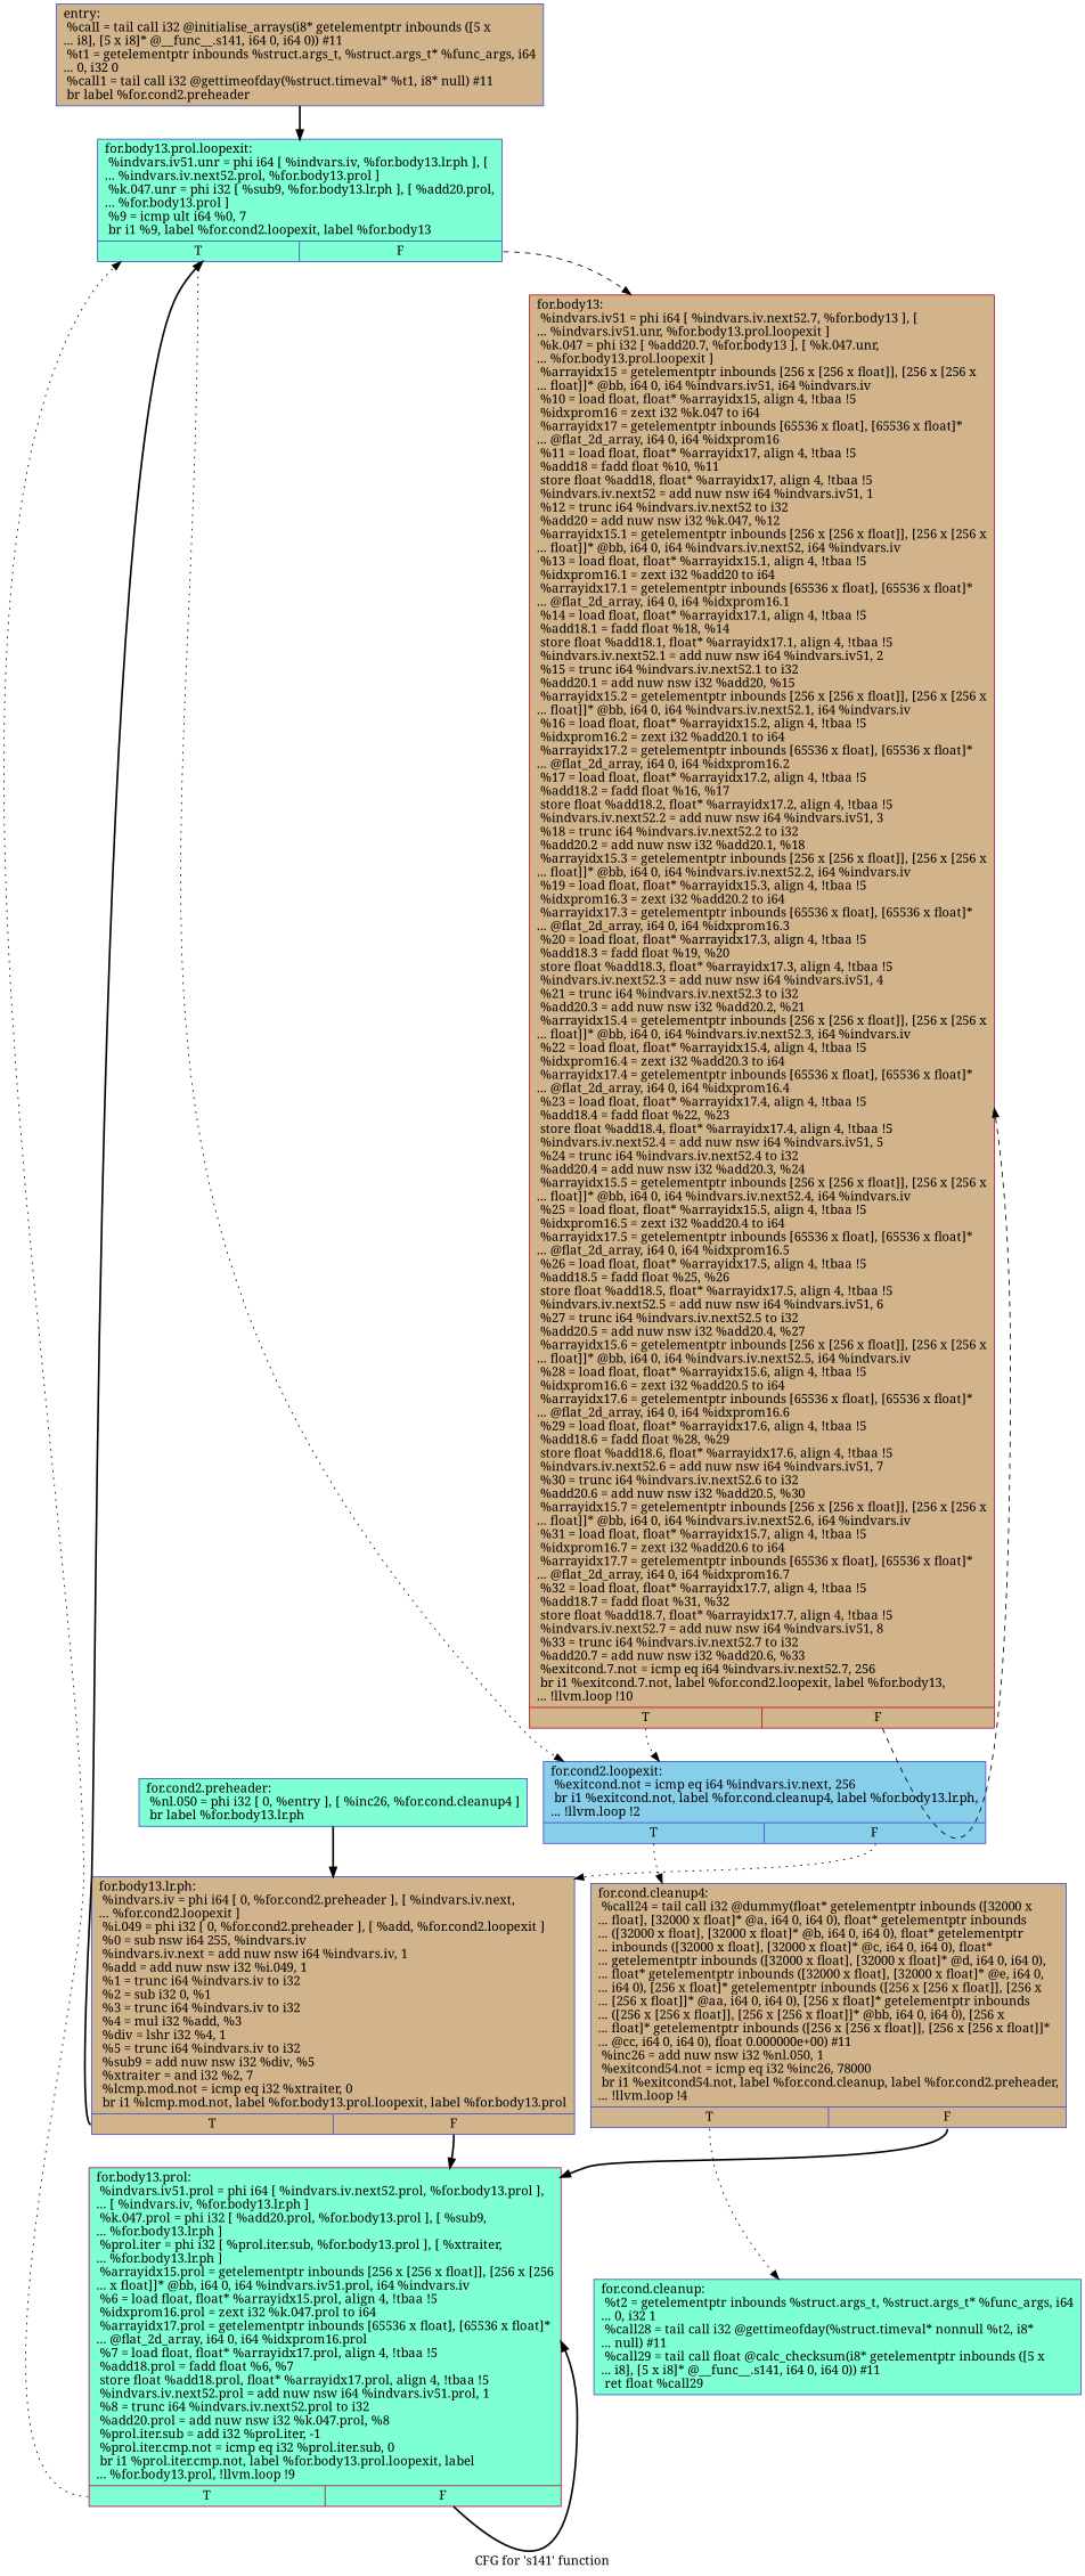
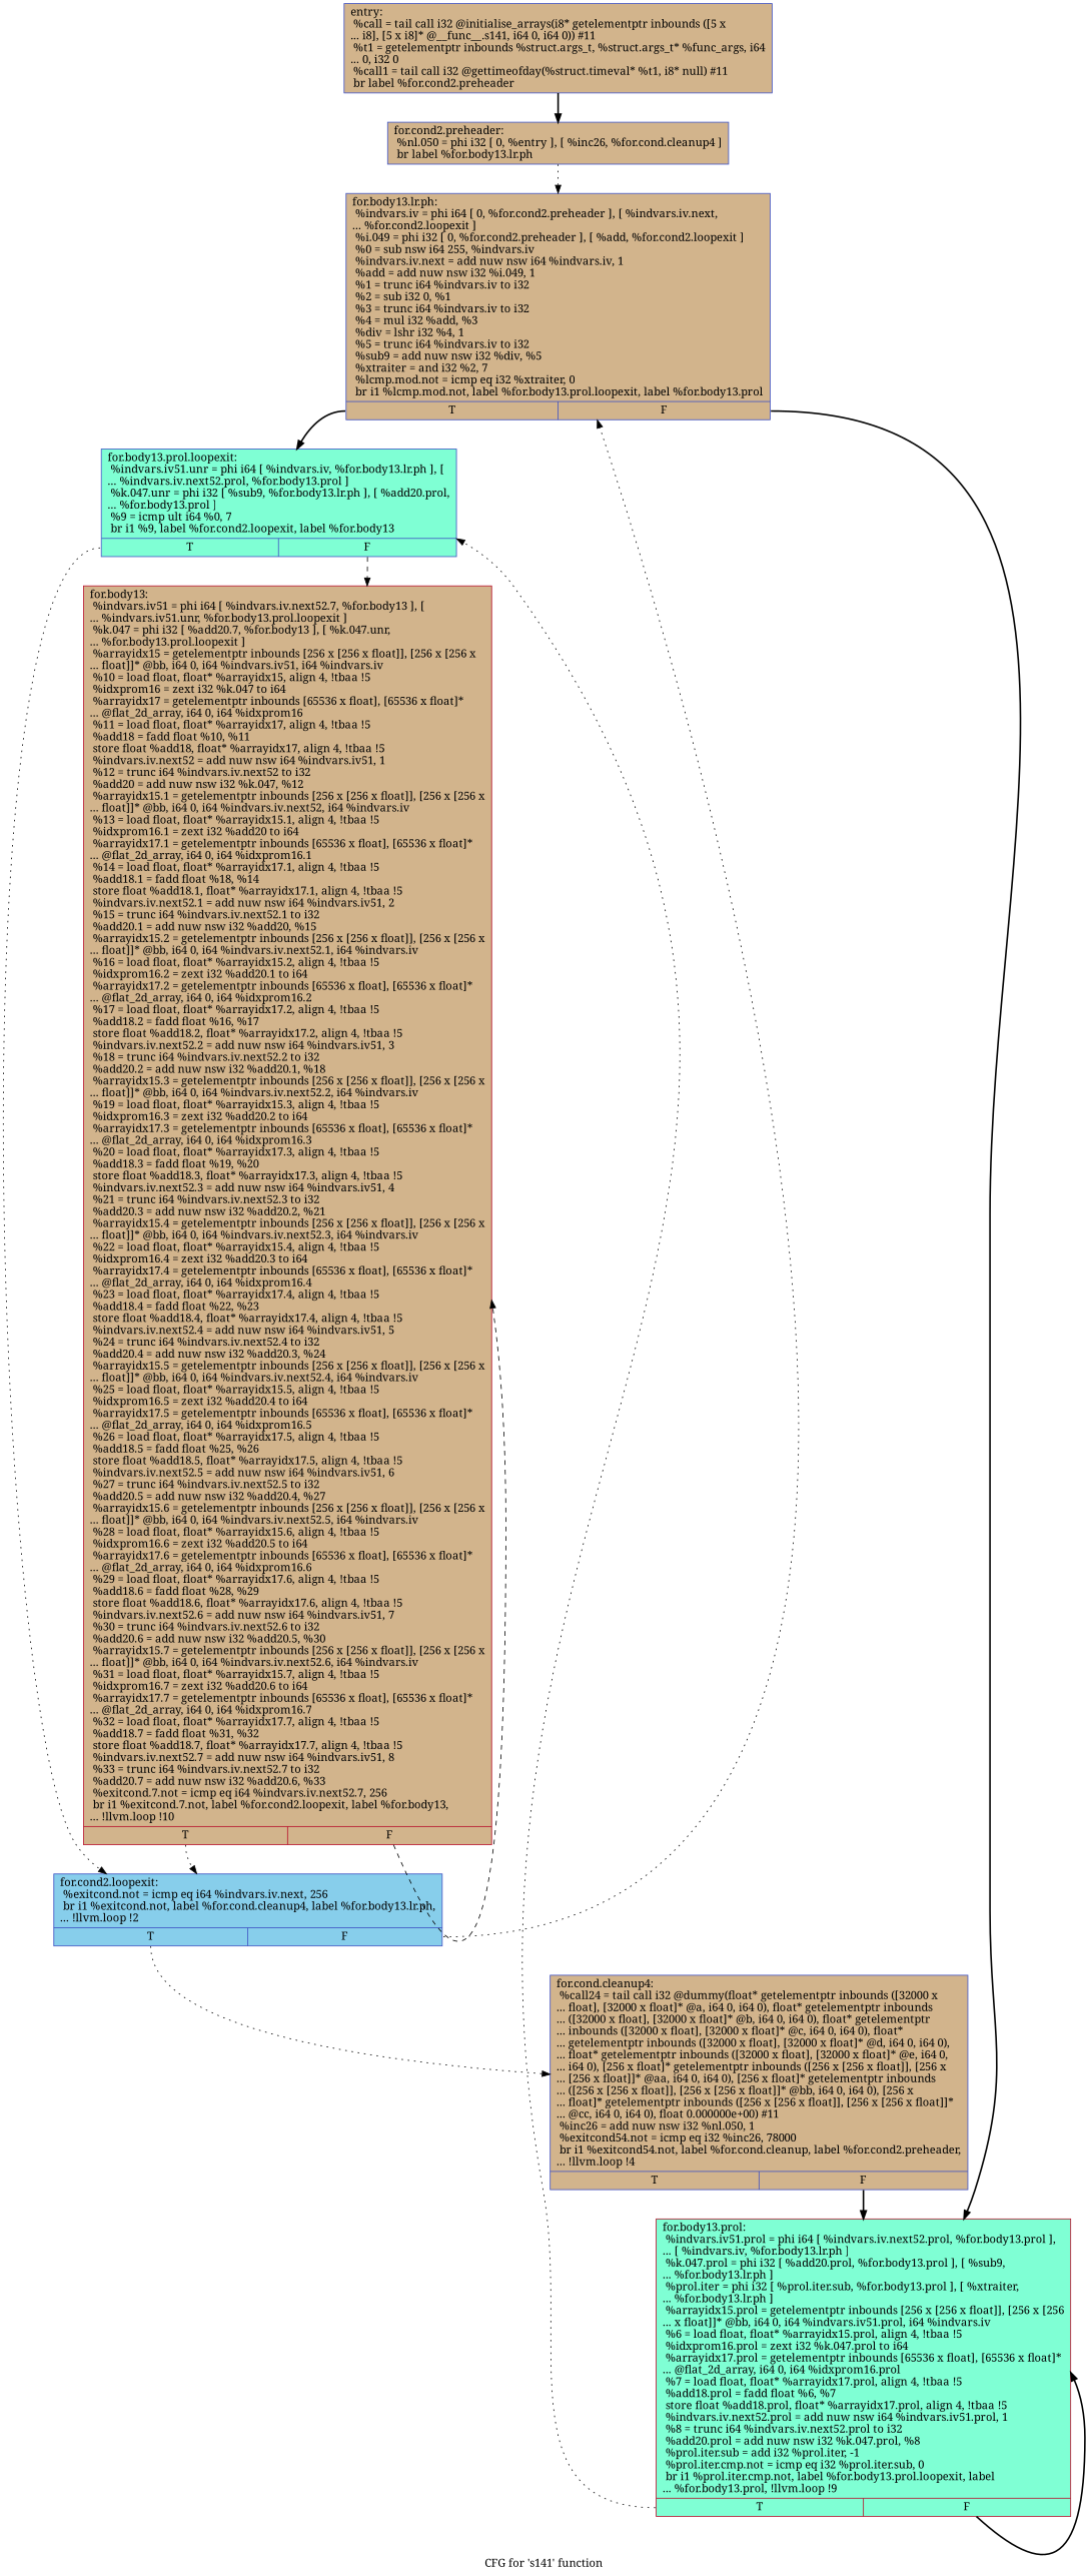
  digraph {
    fontname="Noto Serif"
    label="CFG for 's141' function"
    node [color="#3d50c3ff" fillcolor=tan fontname="Noto Serif" shape=record style=filled]
    edge [fontname="Noto Serif" style=dotted tailport=s0]
    n1 [label="{entry:\l  %call = tail call i32 @initialise_arrays(i8* getelementptr inbounds ([5 x\l... i8], [5 x i8]* @__func__.s141, i64 0, i64 0)) #11\l  %t1 = getelementptr inbounds %struct.args_t, %struct.args_t* %func_args, i64\l... 0, i32 0\l  %call1 = tail call i32 @gettimeofday(%struct.timeval* %t1, i8* null) #11\l  br label %for.cond2.preheader\l}"]
-   n2 [fillcolor=aquamarine label="{for.cond2.preheader:                              \l  %nl.050 = phi i32 [ 0, %entry ], [ %inc26, %for.cond.cleanup4 ]\l  br label %for.body13.lr.ph\l}"]
+   n2 [label="{for.cond2.preheader:                              \l  %nl.050 = phi i32 [ 0, %entry ], [ %inc26, %for.cond.cleanup4 ]\l  br label %for.body13.lr.ph\l}"]
    n3 [label="{for.body13.lr.ph:                                 \l  %indvars.iv = phi i64 [ 0, %for.cond2.preheader ], [ %indvars.iv.next,\l... %for.cond2.loopexit ]\l  %i.049 = phi i32 [ 0, %for.cond2.preheader ], [ %add, %for.cond2.loopexit ]\l  %0 = sub nsw i64 255, %indvars.iv\l  %indvars.iv.next = add nuw nsw i64 %indvars.iv, 1\l  %add = add nuw nsw i32 %i.049, 1\l  %1 = trunc i64 %indvars.iv to i32\l  %2 = sub i32 0, %1\l  %3 = trunc i64 %indvars.iv to i32\l  %4 = mul i32 %add, %3\l  %div = lshr i32 %4, 1\l  %5 = trunc i64 %indvars.iv to i32\l  %sub9 = add nuw nsw i32 %div, %5\l  %xtraiter = and i32 %2, 7\l  %lcmp.mod.not = icmp eq i32 %xtraiter, 0\l  br i1 %lcmp.mod.not, label %for.body13.prol.loopexit, label %for.body13.prol\l|{<s0>T|<s1>F}}"]
    n4 [fillcolor=aquamarine label="{for.body13.prol.loopexit:                         \l  %indvars.iv51.unr = phi i64 [ %indvars.iv, %for.body13.lr.ph ], [\l... %indvars.iv.next52.prol, %for.body13.prol ]\l  %k.047.unr = phi i32 [ %sub9, %for.body13.lr.ph ], [ %add20.prol,\l... %for.body13.prol ]\l  %9 = icmp ult i64 %0, 7\l  br i1 %9, label %for.cond2.loopexit, label %for.body13\l|{<s0>T|<s1>F}}"]
    n5 [color="#b70d28ff" fillcolor=aquamarine label="{for.body13.prol:                                  \l  %indvars.iv51.prol = phi i64 [ %indvars.iv.next52.prol, %for.body13.prol ],\l... [ %indvars.iv, %for.body13.lr.ph ]\l  %k.047.prol = phi i32 [ %add20.prol, %for.body13.prol ], [ %sub9,\l... %for.body13.lr.ph ]\l  %prol.iter = phi i32 [ %prol.iter.sub, %for.body13.prol ], [ %xtraiter,\l... %for.body13.lr.ph ]\l  %arrayidx15.prol = getelementptr inbounds [256 x [256 x float]], [256 x [256\l... x float]]* @bb, i64 0, i64 %indvars.iv51.prol, i64 %indvars.iv\l  %6 = load float, float* %arrayidx15.prol, align 4, !tbaa !5\l  %idxprom16.prol = zext i32 %k.047.prol to i64\l  %arrayidx17.prol = getelementptr inbounds [65536 x float], [65536 x float]*\l... @flat_2d_array, i64 0, i64 %idxprom16.prol\l  %7 = load float, float* %arrayidx17.prol, align 4, !tbaa !5\l  %add18.prol = fadd float %6, %7\l  store float %add18.prol, float* %arrayidx17.prol, align 4, !tbaa !5\l  %indvars.iv.next52.prol = add nuw nsw i64 %indvars.iv51.prol, 1\l  %8 = trunc i64 %indvars.iv.next52.prol to i32\l  %add20.prol = add nuw nsw i32 %k.047.prol, %8\l  %prol.iter.sub = add i32 %prol.iter, -1\l  %prol.iter.cmp.not = icmp eq i32 %prol.iter.sub, 0\l  br i1 %prol.iter.cmp.not, label %for.body13.prol.loopexit, label\l... %for.body13.prol, !llvm.loop !9\l|{<s0>T|<s1>F}}"]
    n6 [fillcolor=skyblue label="{for.cond2.loopexit:                               \l  %exitcond.not = icmp eq i64 %indvars.iv.next, 256\l  br i1 %exitcond.not, label %for.cond.cleanup4, label %for.body13.lr.ph,\l... !llvm.loop !2\l|{<s0>T|<s1>F}}"]
    n7 [color="#b70d28ff" label="{for.body13:                                       \l  %indvars.iv51 = phi i64 [ %indvars.iv.next52.7, %for.body13 ], [\l... %indvars.iv51.unr, %for.body13.prol.loopexit ]\l  %k.047 = phi i32 [ %add20.7, %for.body13 ], [ %k.047.unr,\l... %for.body13.prol.loopexit ]\l  %arrayidx15 = getelementptr inbounds [256 x [256 x float]], [256 x [256 x\l... float]]* @bb, i64 0, i64 %indvars.iv51, i64 %indvars.iv\l  %10 = load float, float* %arrayidx15, align 4, !tbaa !5\l  %idxprom16 = zext i32 %k.047 to i64\l  %arrayidx17 = getelementptr inbounds [65536 x float], [65536 x float]*\l... @flat_2d_array, i64 0, i64 %idxprom16\l  %11 = load float, float* %arrayidx17, align 4, !tbaa !5\l  %add18 = fadd float %10, %11\l  store float %add18, float* %arrayidx17, align 4, !tbaa !5\l  %indvars.iv.next52 = add nuw nsw i64 %indvars.iv51, 1\l  %12 = trunc i64 %indvars.iv.next52 to i32\l  %add20 = add nuw nsw i32 %k.047, %12\l  %arrayidx15.1 = getelementptr inbounds [256 x [256 x float]], [256 x [256 x\l... float]]* @bb, i64 0, i64 %indvars.iv.next52, i64 %indvars.iv\l  %13 = load float, float* %arrayidx15.1, align 4, !tbaa !5\l  %idxprom16.1 = zext i32 %add20 to i64\l  %arrayidx17.1 = getelementptr inbounds [65536 x float], [65536 x float]*\l... @flat_2d_array, i64 0, i64 %idxprom16.1\l  %14 = load float, float* %arrayidx17.1, align 4, !tbaa !5\l  %add18.1 = fadd float %18, %14\l  store float %add18.1, float* %arrayidx17.1, align 4, !tbaa !5\l  %indvars.iv.next52.1 = add nuw nsw i64 %indvars.iv51, 2\l  %15 = trunc i64 %indvars.iv.next52.1 to i32\l  %add20.1 = add nuw nsw i32 %add20, %15\l  %arrayidx15.2 = getelementptr inbounds [256 x [256 x float]], [256 x [256 x\l... float]]* @bb, i64 0, i64 %indvars.iv.next52.1, i64 %indvars.iv\l  %16 = load float, float* %arrayidx15.2, align 4, !tbaa !5\l  %idxprom16.2 = zext i32 %add20.1 to i64\l  %arrayidx17.2 = getelementptr inbounds [65536 x float], [65536 x float]*\l... @flat_2d_array, i64 0, i64 %idxprom16.2\l  %17 = load float, float* %arrayidx17.2, align 4, !tbaa !5\l  %add18.2 = fadd float %16, %17\l  store float %add18.2, float* %arrayidx17.2, align 4, !tbaa !5\l  %indvars.iv.next52.2 = add nuw nsw i64 %indvars.iv51, 3\l  %18 = trunc i64 %indvars.iv.next52.2 to i32\l  %add20.2 = add nuw nsw i32 %add20.1, %18\l  %arrayidx15.3 = getelementptr inbounds [256 x [256 x float]], [256 x [256 x\l... float]]* @bb, i64 0, i64 %indvars.iv.next52.2, i64 %indvars.iv\l  %19 = load float, float* %arrayidx15.3, align 4, !tbaa !5\l  %idxprom16.3 = zext i32 %add20.2 to i64\l  %arrayidx17.3 = getelementptr inbounds [65536 x float], [65536 x float]*\l... @flat_2d_array, i64 0, i64 %idxprom16.3\l  %20 = load float, float* %arrayidx17.3, align 4, !tbaa !5\l  %add18.3 = fadd float %19, %20\l  store float %add18.3, float* %arrayidx17.3, align 4, !tbaa !5\l  %indvars.iv.next52.3 = add nuw nsw i64 %indvars.iv51, 4\l  %21 = trunc i64 %indvars.iv.next52.3 to i32\l  %add20.3 = add nuw nsw i32 %add20.2, %21\l  %arrayidx15.4 = getelementptr inbounds [256 x [256 x float]], [256 x [256 x\l... float]]* @bb, i64 0, i64 %indvars.iv.next52.3, i64 %indvars.iv\l  %22 = load float, float* %arrayidx15.4, align 4, !tbaa !5\l  %idxprom16.4 = zext i32 %add20.3 to i64\l  %arrayidx17.4 = getelementptr inbounds [65536 x float], [65536 x float]*\l... @flat_2d_array, i64 0, i64 %idxprom16.4\l  %23 = load float, float* %arrayidx17.4, align 4, !tbaa !5\l  %add18.4 = fadd float %22, %23\l  store float %add18.4, float* %arrayidx17.4, align 4, !tbaa !5\l  %indvars.iv.next52.4 = add nuw nsw i64 %indvars.iv51, 5\l  %24 = trunc i64 %indvars.iv.next52.4 to i32\l  %add20.4 = add nuw nsw i32 %add20.3, %24\l  %arrayidx15.5 = getelementptr inbounds [256 x [256 x float]], [256 x [256 x\l... float]]* @bb, i64 0, i64 %indvars.iv.next52.4, i64 %indvars.iv\l  %25 = load float, float* %arrayidx15.5, align 4, !tbaa !5\l  %idxprom16.5 = zext i32 %add20.4 to i64\l  %arrayidx17.5 = getelementptr inbounds [65536 x float], [65536 x float]*\l... @flat_2d_array, i64 0, i64 %idxprom16.5\l  %26 = load float, float* %arrayidx17.5, align 4, !tbaa !5\l  %add18.5 = fadd float %25, %26\l  store float %add18.5, float* %arrayidx17.5, align 4, !tbaa !5\l  %indvars.iv.next52.5 = add nuw nsw i64 %indvars.iv51, 6\l  %27 = trunc i64 %indvars.iv.next52.5 to i32\l  %add20.5 = add nuw nsw i32 %add20.4, %27\l  %arrayidx15.6 = getelementptr inbounds [256 x [256 x float]], [256 x [256 x\l... float]]* @bb, i64 0, i64 %indvars.iv.next52.5, i64 %indvars.iv\l  %28 = load float, float* %arrayidx15.6, align 4, !tbaa !5\l  %idxprom16.6 = zext i32 %add20.5 to i64\l  %arrayidx17.6 = getelementptr inbounds [65536 x float], [65536 x float]*\l... @flat_2d_array, i64 0, i64 %idxprom16.6\l  %29 = load float, float* %arrayidx17.6, align 4, !tbaa !5\l  %add18.6 = fadd float %28, %29\l  store float %add18.6, float* %arrayidx17.6, align 4, !tbaa !5\l  %indvars.iv.next52.6 = add nuw nsw i64 %indvars.iv51, 7\l  %30 = trunc i64 %indvars.iv.next52.6 to i32\l  %add20.6 = add nuw nsw i32 %add20.5, %30\l  %arrayidx15.7 = getelementptr inbounds [256 x [256 x float]], [256 x [256 x\l... float]]* @bb, i64 0, i64 %indvars.iv.next52.6, i64 %indvars.iv\l  %31 = load float, float* %arrayidx15.7, align 4, !tbaa !5\l  %idxprom16.7 = zext i32 %add20.6 to i64\l  %arrayidx17.7 = getelementptr inbounds [65536 x float], [65536 x float]*\l... @flat_2d_array, i64 0, i64 %idxprom16.7\l  %32 = load float, float* %arrayidx17.7, align 4, !tbaa !5\l  %add18.7 = fadd float %31, %32\l  store float %add18.7, float* %arrayidx17.7, align 4, !tbaa !5\l  %indvars.iv.next52.7 = add nuw nsw i64 %indvars.iv51, 8\l  %33 = trunc i64 %indvars.iv.next52.7 to i32\l  %add20.7 = add nuw nsw i32 %add20.6, %33\l  %exitcond.7.not = icmp eq i64 %indvars.iv.next52.7, 256\l  br i1 %exitcond.7.not, label %for.cond2.loopexit, label %for.body13,\l... !llvm.loop !10\l|{<s0>T|<s1>F}}"]
-   n8 [fillcolor=aquamarine label="{for.cond.cleanup:                                 \l  %t2 = getelementptr inbounds %struct.args_t, %struct.args_t* %func_args, i64\l... 0, i32 1\l  %call28 = tail call i32 @gettimeofday(%struct.timeval* nonnull %t2, i8*\l... null) #11\l  %call29 = tail call float @calc_checksum(i8* getelementptr inbounds ([5 x\l... i8], [5 x i8]* @__func__.s141, i64 0, i64 0)) #11\l  ret float %call29\l}"]
    n9 [label="{for.cond.cleanup4:                                \l  %call24 = tail call i32 @dummy(float* getelementptr inbounds ([32000 x\l... float], [32000 x float]* @a, i64 0, i64 0), float* getelementptr inbounds\l... ([32000 x float], [32000 x float]* @b, i64 0, i64 0), float* getelementptr\l... inbounds ([32000 x float], [32000 x float]* @c, i64 0, i64 0), float*\l... getelementptr inbounds ([32000 x float], [32000 x float]* @d, i64 0, i64 0),\l... float* getelementptr inbounds ([32000 x float], [32000 x float]* @e, i64 0,\l... i64 0), [256 x float]* getelementptr inbounds ([256 x [256 x float]], [256 x\l... [256 x float]]* @aa, i64 0, i64 0), [256 x float]* getelementptr inbounds\l... ([256 x [256 x float]], [256 x [256 x float]]* @bb, i64 0, i64 0), [256 x\l... float]* getelementptr inbounds ([256 x [256 x float]], [256 x [256 x float]]*\l... @cc, i64 0, i64 0), float 0.000000e+00) #11\l  %inc26 = add nuw nsw i32 %nl.050, 1\l  %exitcond54.not = icmp eq i32 %inc26, 78000\l  br i1 %exitcond54.not, label %for.cond.cleanup, label %for.cond2.preheader,\l... !llvm.loop !4\l|{<s0>T|<s1>F}}"]
-   n1 -> n4 [style=bold]
-   n2 -> n3 [style=bold]
+   n1 -> n2 [style=bold]
+   n2 -> n3
    n3 -> n4 [style=bold]
    n3 -> n5 [style=bold tailport=s1]
    n4 -> n6
    n4 -> n7 [style=dashed tailport=s1]
    n5 -> n4
    n5 -> n5 [style=bold tailport=s1]
    n6 -> n3 [tailport=s1]
    n6 -> n9
    n7 -> n6
    n7 -> n7 [style=dashed tailport=s1]
    n9 -> n5 [style=bold tailport=s1]
-   n9 -> n8
  }
